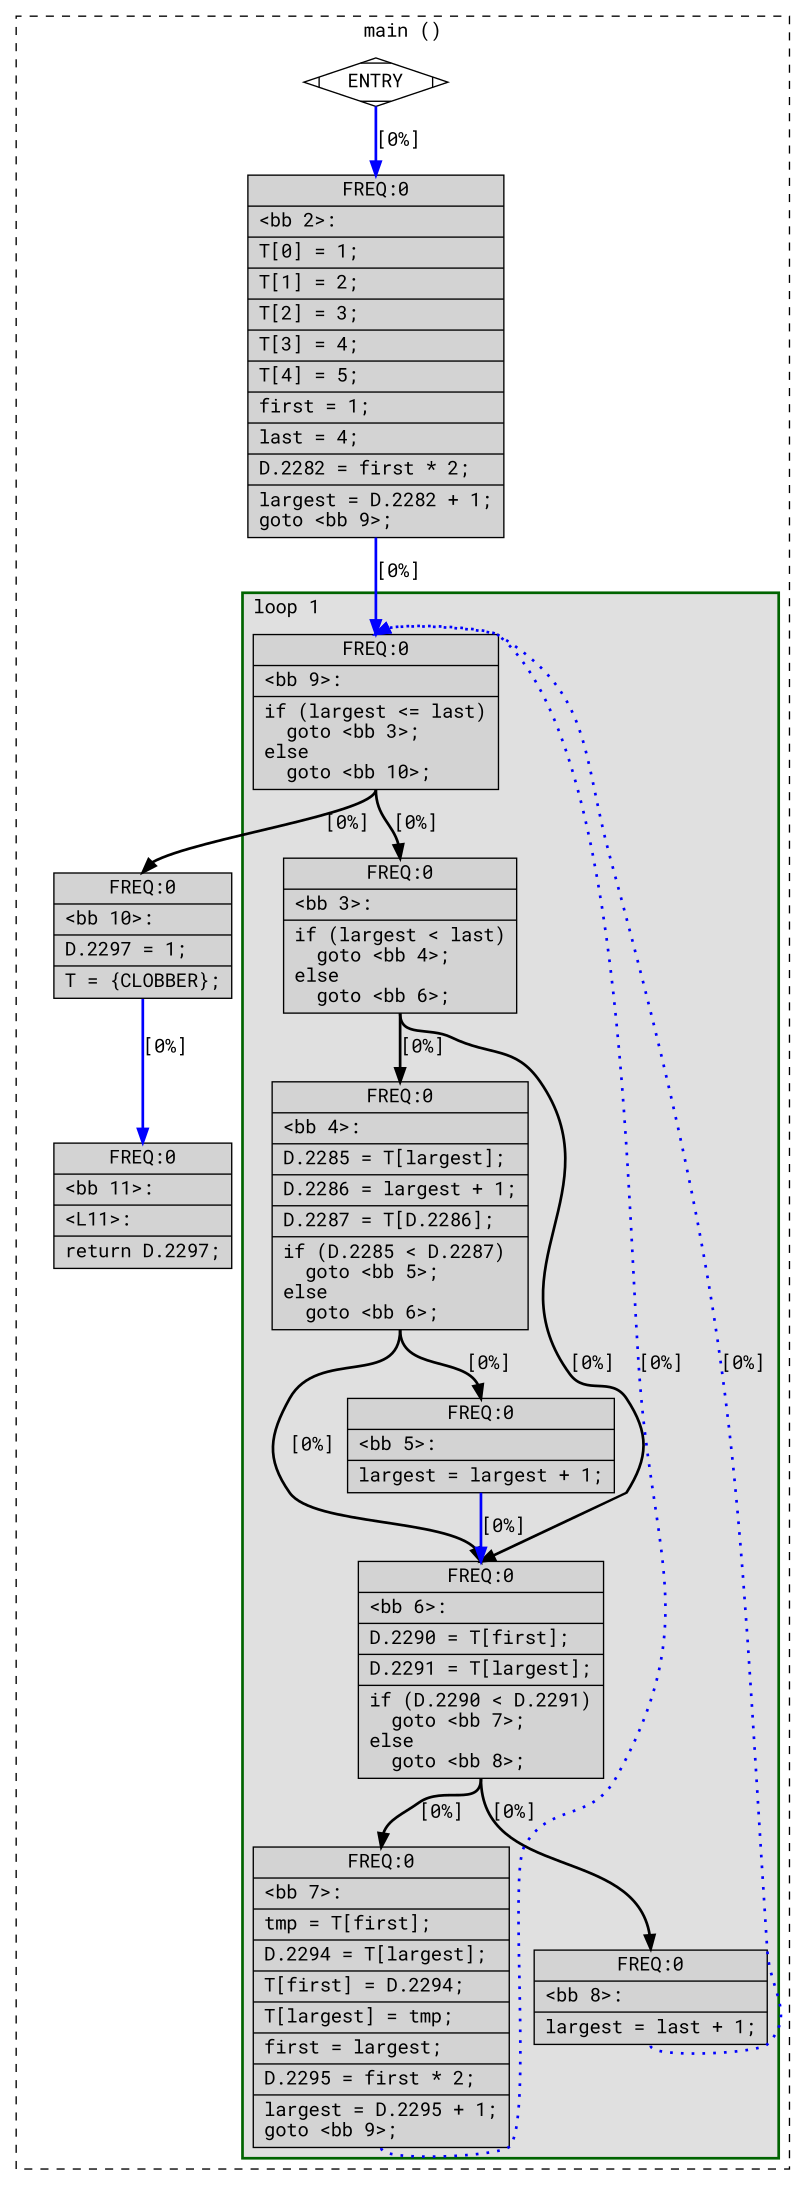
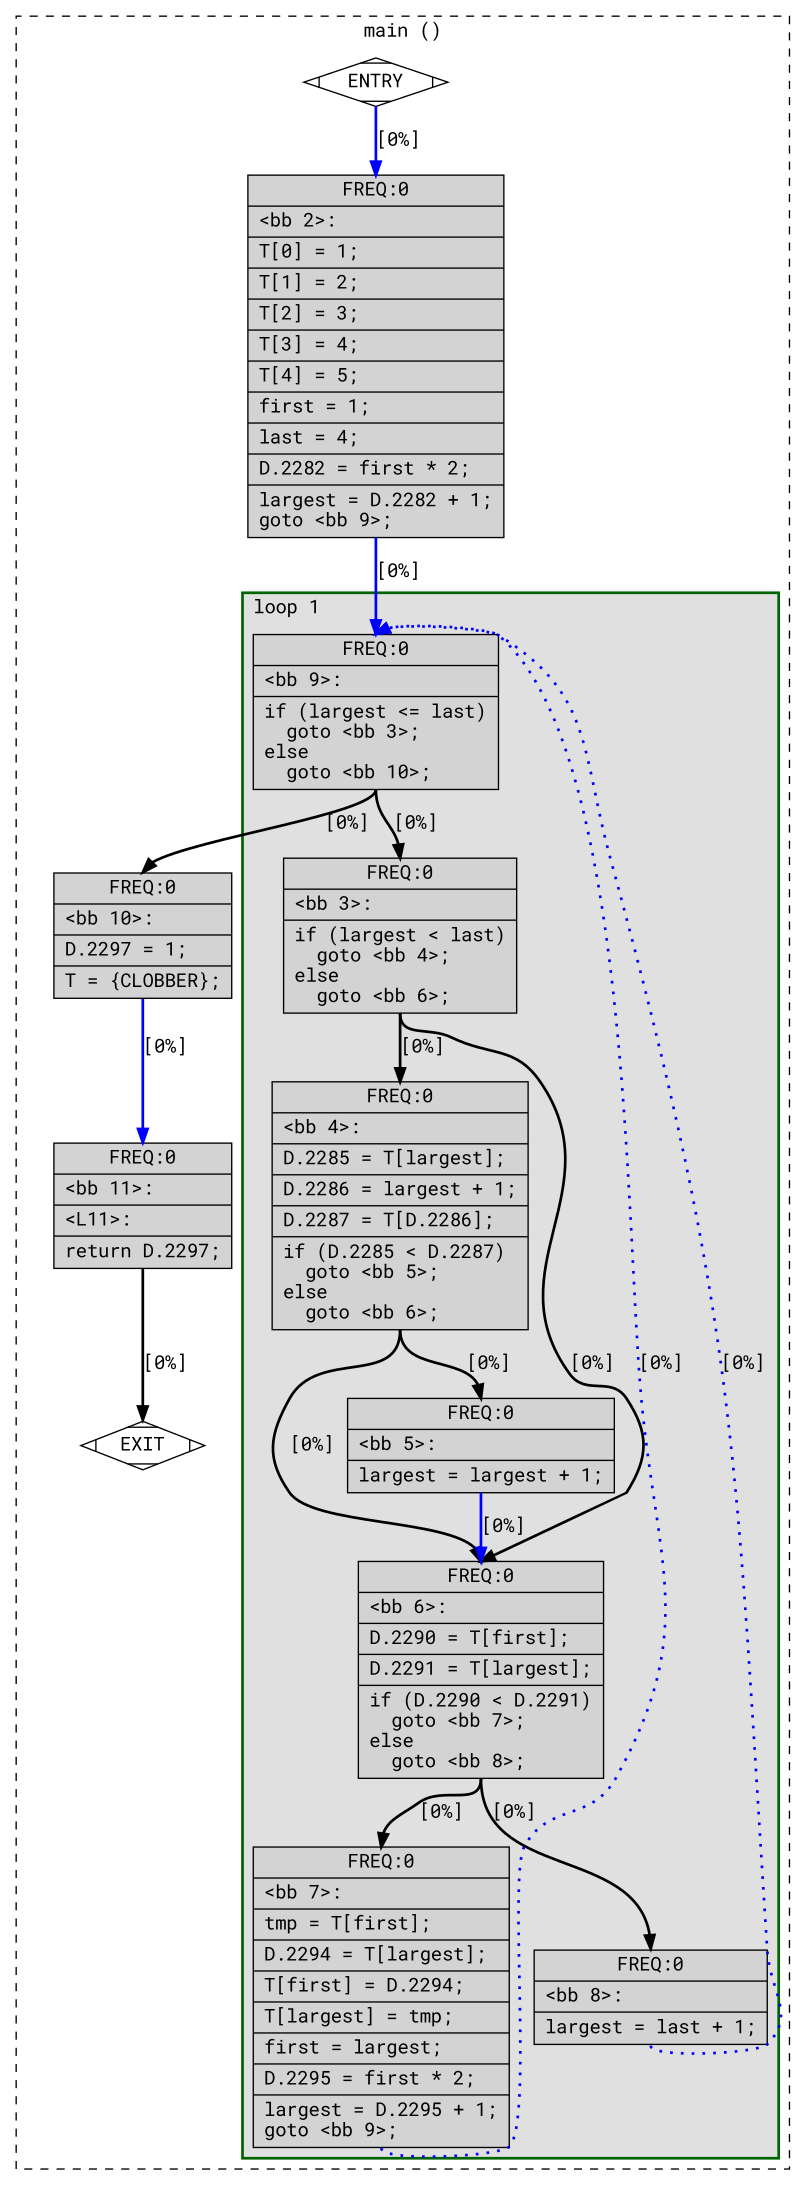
  digraph {
    fontname="Roboto Mono"
    node [fillcolor=lightgrey shape=record style=filled fontname="Roboto Mono"]
    edge [color=black constraint=true headport=n style="solid,bold" tailport=s weight=10 fontname="Roboto Mono"]
    n1 [label="{ FREQ:0 |\<bb\ 9\>:\l|if\ (largest\ \<=\ last)\l\ \ goto\ \<bb\ 3\>;\lelse\l\ \ goto\ \<bb\ 10\>;\l}"]
    n2 [label="{ FREQ:0 |\<bb\ 3\>:\l|if\ (largest\ \<\ last)\l\ \ goto\ \<bb\ 4\>;\lelse\l\ \ goto\ \<bb\ 6\>;\l}"]
    n3 [label="{ FREQ:0 |\<bb\ 4\>:\l|D.2285\ =\ T[largest];\l|D.2286\ =\ largest\ +\ 1;\l|D.2287\ =\ T[D.2286];\l|if\ (D.2285\ \<\ D.2287)\l\ \ goto\ \<bb\ 5\>;\lelse\l\ \ goto\ \<bb\ 6\>;\l}"]
    n4 [label="{ FREQ:0 |\<bb\ 6\>:\l|D.2290\ =\ T[first];\l|D.2291\ =\ T[largest];\l|if\ (D.2290\ \<\ D.2291)\l\ \ goto\ \<bb\ 7\>;\lelse\l\ \ goto\ \<bb\ 8\>;\l}"]
    n5 [label="{ FREQ:0 |\<bb\ 5\>:\l|largest\ =\ largest\ +\ 1;\l}"]
    n6 [label="{ FREQ:0 |\<bb\ 7\>:\l|tmp\ =\ T[first];\l|D.2294\ =\ T[largest];\l|T[first]\ =\ D.2294;\l|T[largest]\ =\ tmp;\l|first\ =\ largest;\l|D.2295\ =\ first\ *\ 2;\l|largest\ =\ D.2295\ +\ 1;\lgoto\ \<bb\ 9\>;\l}"]
    n7 [label="{ FREQ:0 |\<bb\ 8\>:\l|largest\ =\ last\ +\ 1;\l}"]
    n8 [label="{ FREQ:0 |\<bb\ 10\>:\l|D.2297\ =\ 1;\l|T\ =\ \{CLOBBER\};\l}"]
    n9 [fillcolor=white label=ENTRY shape=Mdiamond]
+   n10 [fillcolor=white label=EXIT shape=Mdiamond]
    n11 [label="{ FREQ:0 |\<bb\ 2\>:\l|T[0]\ =\ 1;\l|T[1]\ =\ 2;\l|T[2]\ =\ 3;\l|T[3]\ =\ 4;\l|T[4]\ =\ 5;\l|first\ =\ 1;\l|last\ =\ 4;\l|D.2282\ =\ first\ *\ 2;\l|largest\ =\ D.2282\ +\ 1;\lgoto\ \<bb\ 9\>;\l}"]
    n12 [label="{ FREQ:0 |\<bb\ 11\>:\l|\<L11\>:\l|return\ D.2297;\l}"]
    subgraph cluster_1 {
      color=black
      label="main ()"
      style=dashed
      n8
      n9
+     n10
      n11
      n12
      subgraph cluster_2 {
        color=darkgreen
        fillcolor=grey88
        label="loop 1"
        labeljust=l
        penwidth=2
        style=filled
        n1
        n2
        n3
        n4
        n5
        n6
        n7
      }
    }
    n1 -> n2 [label="[0%]"]
    n1 -> n8 [label="[0%]"]
    n2 -> n3 [label="[0%]"]
    n2 -> n4 [label="[0%]"]
    n3 -> n4 [label="[0%]"]
    n3 -> n5 [label="[0%]"]
    n4 -> n6 [label="[0%]"]
    n4 -> n7 [label="[0%]"]
    n5 -> n4 [color=blue label="[0%]" weight=100]
    n6 -> n1 [color=blue constraint=false label="[0%]" style="dotted,bold"]
    n7 -> n1 [color=blue constraint=false label="[0%]" style="dotted,bold"]
    n8 -> n12 [color=blue label="[0%]" weight=100]
+   n9 -> n10 [style=invis color="" weight=""]
    n9 -> n11 [color=blue label="[0%]" weight=100]
    n11 -> n1 [color=blue label="[0%]" weight=100]
+   n12 -> n10 [label="[0%]"]
  }
